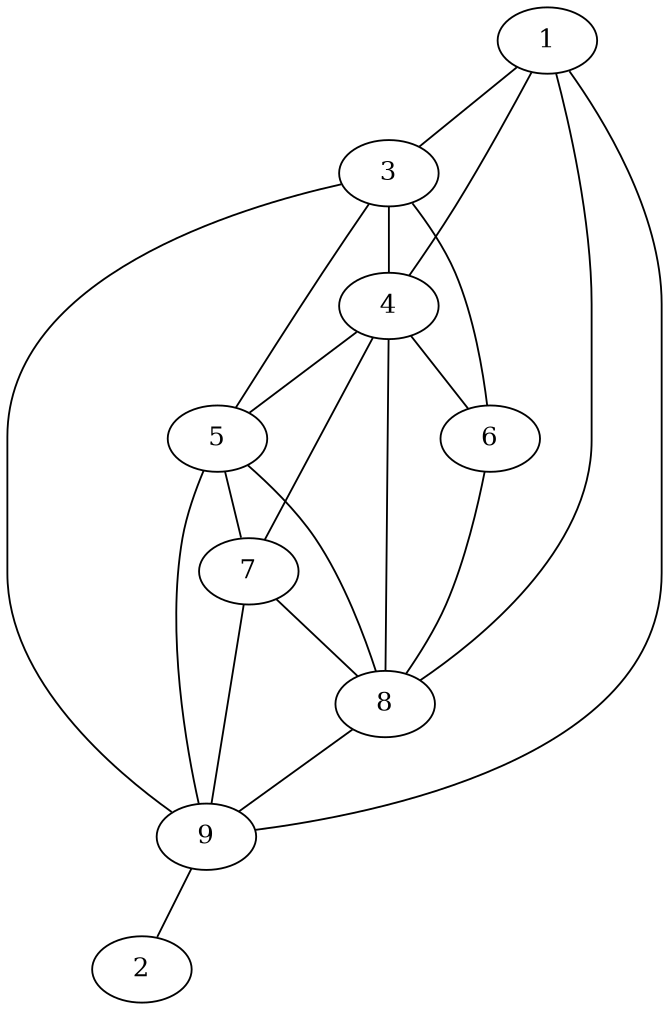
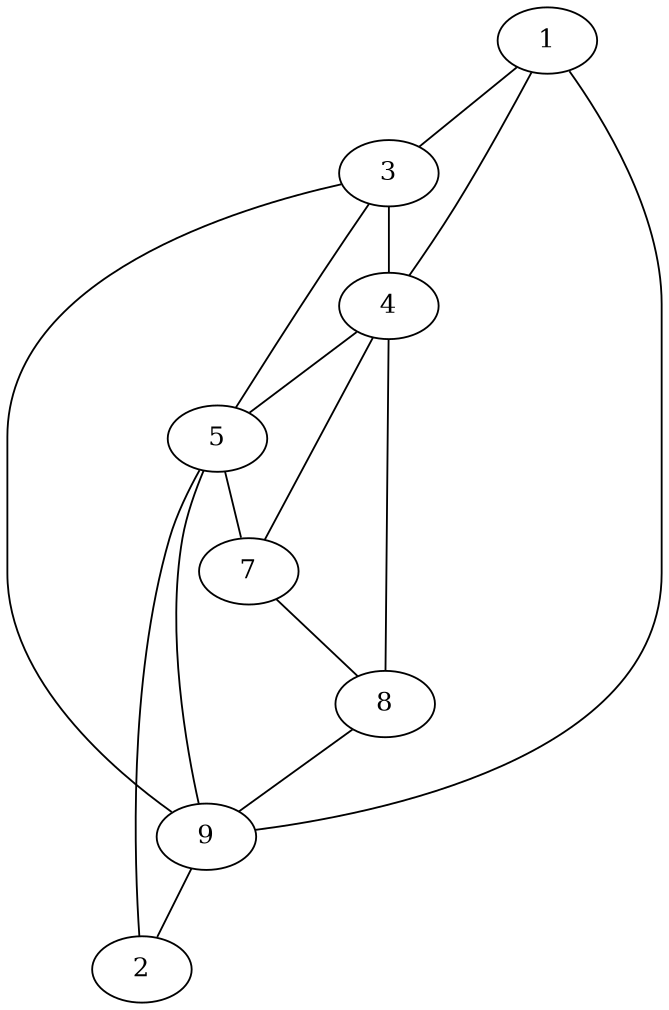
  graph {
    1
    3
    4
    2
    5
-   6
    7
    9
    8
    1 -- 3
    1 -- 4
    3 -- 4
    3 -- 5
-   3 -- 6
    4 -- 5
-   4 -- 6
    4 -- 7
-   8 -- 5
+   2 -- 5
    5 -- 7
    5 -- 9
-   6 -- 8
-   7 -- 9
    7 -- 8
    9 -- 1
    9 -- 3
    9 -- 2
-   8 -- 1
    8 -- 4
    8 -- 9
  }
